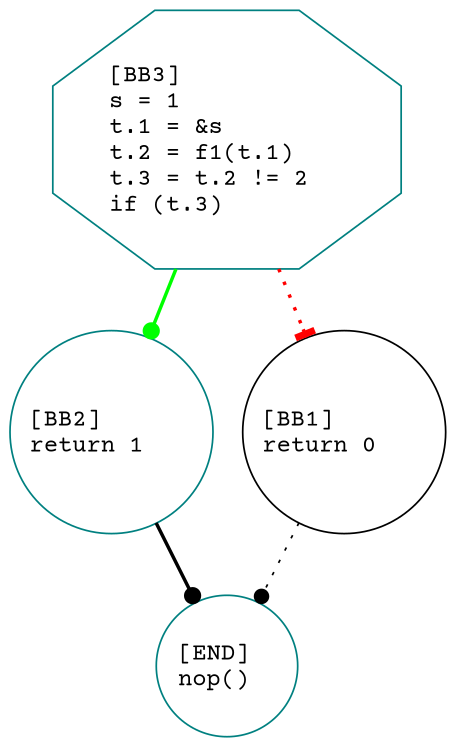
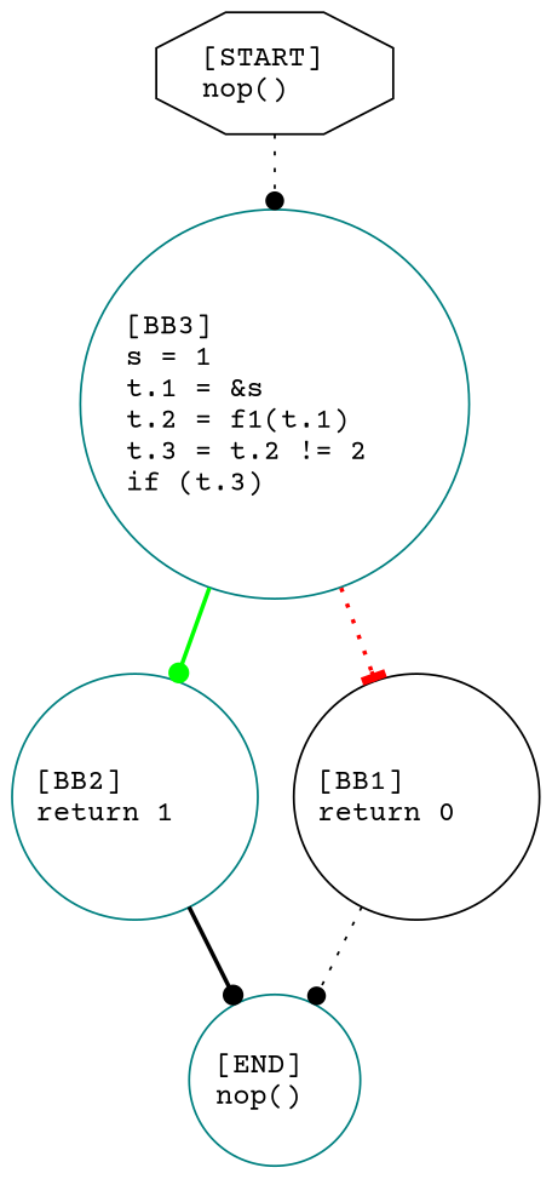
  digraph {
    fontname="Courier Prime"
    node [color=teal fontname="Courier Prime" shape=circle]
    edge [arrowhead=dot fontname="Courier Prime" style=dotted]
-   n1 [label="[BB3]\ls = 1\lt.1 = &s\lt.2 = f1(t.1)\lt.3 = t.2 != 2\lif (t.3)\l" shape=octagon]
+   n1 [label="[BB3]\ls = 1\lt.1 = &s\lt.2 = f1(t.1)\lt.3 = t.2 != 2\lif (t.3)\l"]
    n2 [label="[BB2]\lreturn 1\l"]
    n3 [color=black label="[BB1]\lreturn 0\l"]
    n4 [label="[END]\lnop()\l"]
+   n5 [color=black label="[START]\lnop()\l" shape=octagon]
    n1 -> n2 [color=green penwidth=2 style=bold]
    n1 -> n3 [arrowhead=tee color=red penwidth=2]
    n2 -> n4 [style=bold]
    n3 -> n4
+   n5 -> n1
  }
